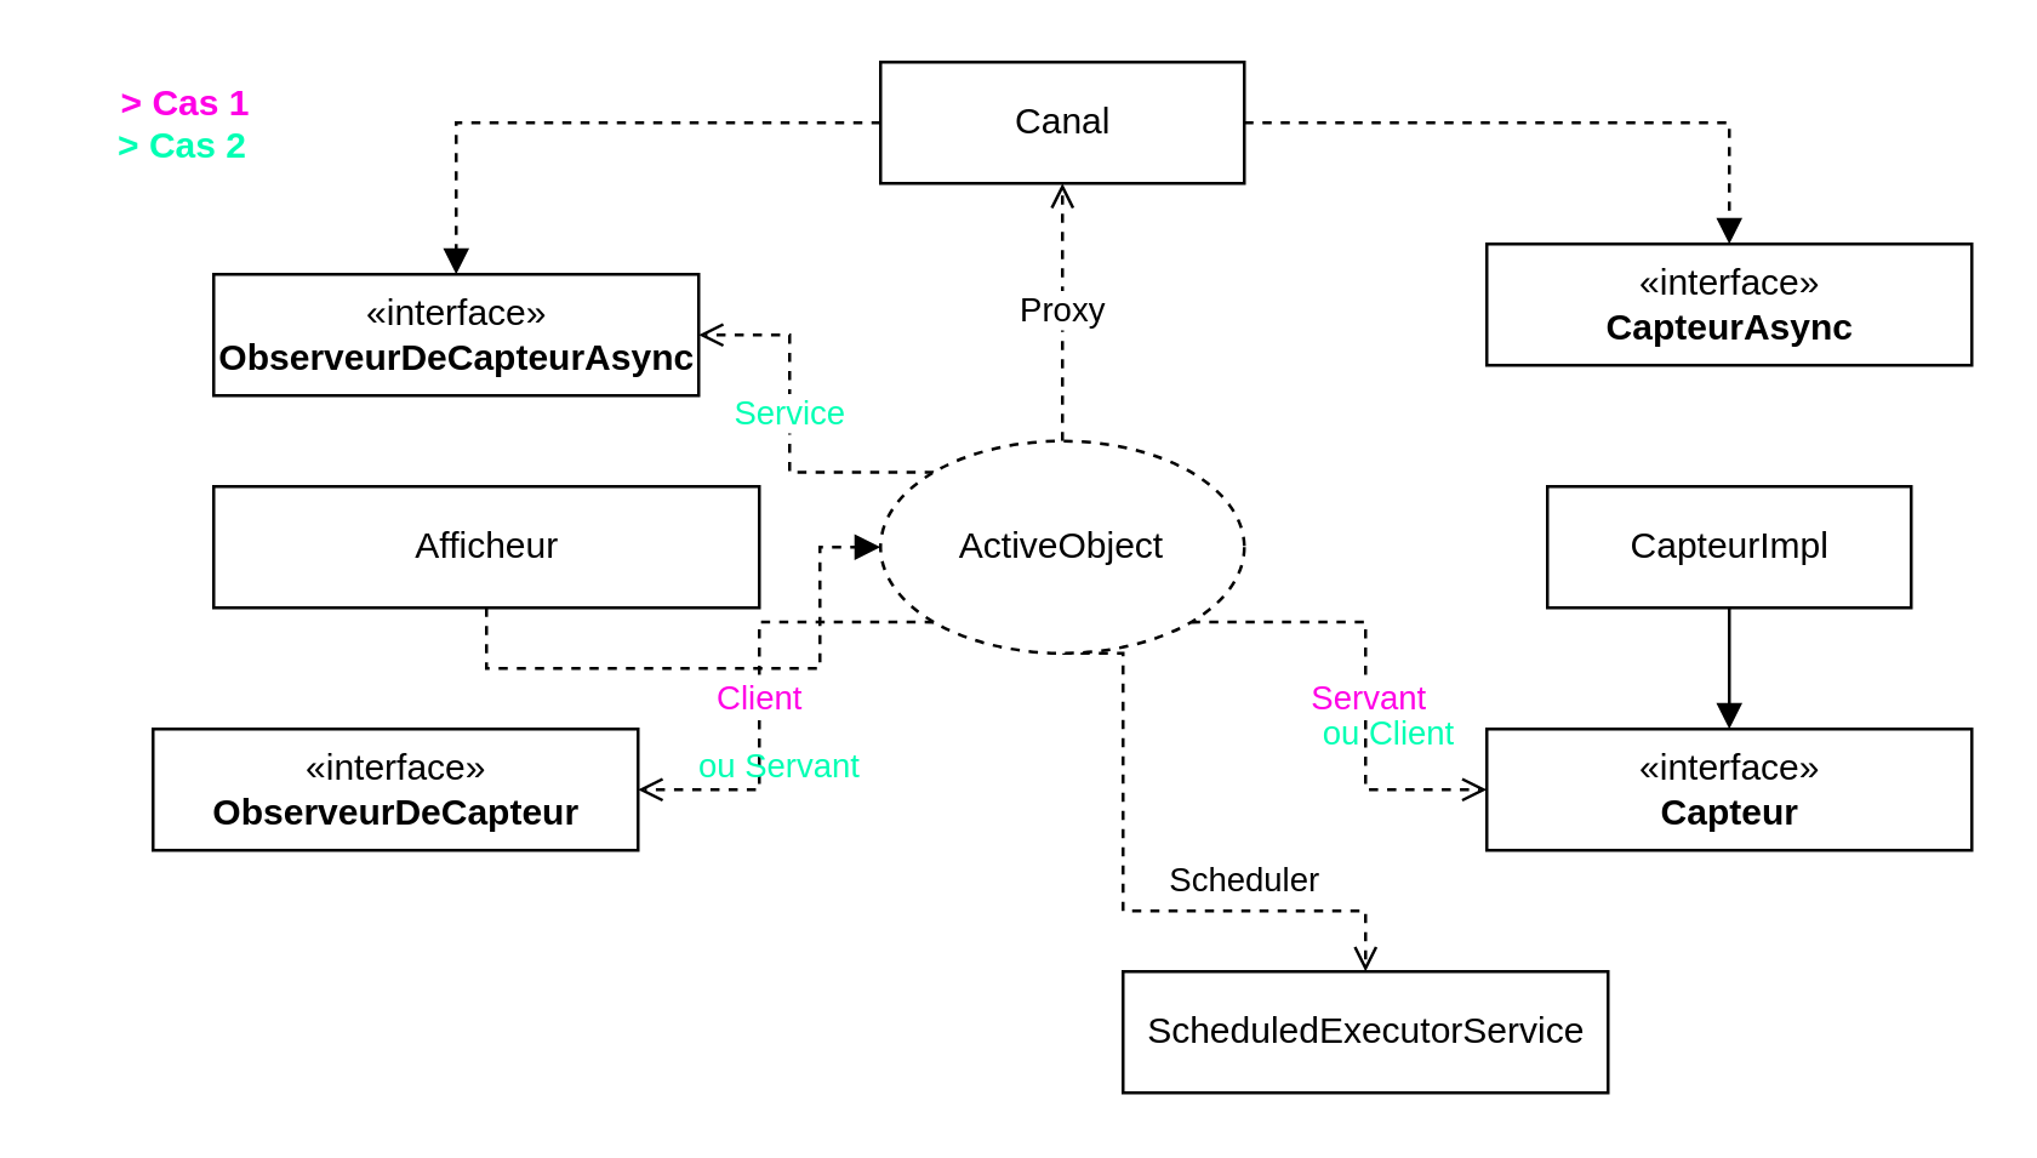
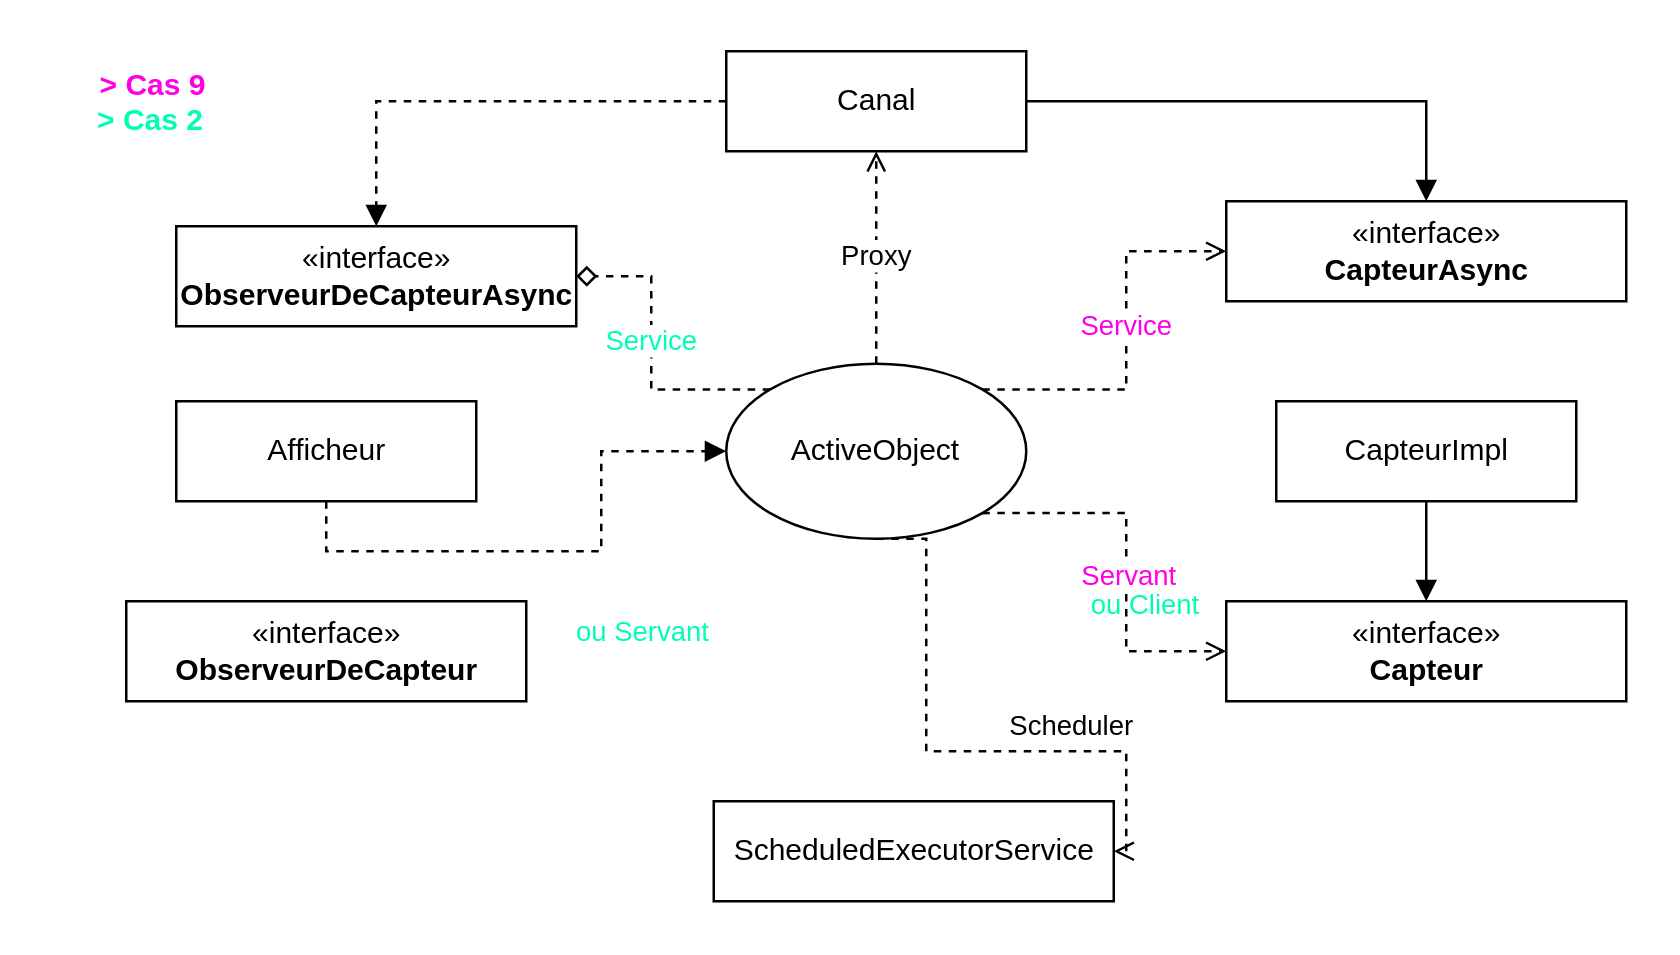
  <mxCell id="0" />
  <mxCell id="1" parent="0" />
  <mxCell id="2" style="edgeStyle=orthogonalEdgeStyle;rounded=0;orthogonalLoop=1;jettySize=auto;html=1;dashed=1;endArrow=block;endFill=1;" edge="1" parent="1" source="4" target="12"><mxGeometry relative="1" as="geometry" /></mxCell>
- <mxCell id="3" style="edgeStyle=orthogonalEdgeStyle;rounded=0;orthogonalLoop=1;jettySize=auto;html=1;exitX=1;exitY=0.5;exitDx=0;exitDy=0;entryX=0.5;entryY=0;entryDx=0;entryDy=0;dashed=1;endArrow=block;endFill=1;" edge="1" parent="1" source="4" target="10"><mxGeometry relative="1" as="geometry" /></mxCell>
+ <mxCell id="3" style="edgeStyle=orthogonalEdgeStyle;rounded=0;orthogonalLoop=1;jettySize=auto;html=1;exitX=1;exitY=0.5;exitDx=0;exitDy=0;entryX=0.5;entryY=0;entryDx=0;entryDy=0;dashed=0;endArrow=block;endFill=1;" edge="1" parent="1" source="4" target="10"><mxGeometry relative="1" as="geometry" /></mxCell>
  <mxCell id="4" value="Canal" style="html=1;" vertex="1" parent="1"><mxGeometry x="290" y="20" width="120" height="40" as="geometry" /></mxCell>
  <mxCell id="5" style="edgeStyle=orthogonalEdgeStyle;rounded=0;orthogonalLoop=1;jettySize=auto;html=1;exitX=0.5;exitY=1;exitDx=0;exitDy=0;dashed=0;endArrow=block;endFill=1;" edge="1" parent="1" source="6" target="9"><mxGeometry relative="1" as="geometry" /></mxCell>
  <mxCell id="6" value="CapteurImpl" style="html=1;" vertex="1" parent="1"><mxGeometry x="510" y="160" width="120" height="40" as="geometry" /></mxCell>
  <mxCell id="7" style="edgeStyle=orthogonalEdgeStyle;rounded=0;orthogonalLoop=1;jettySize=auto;html=1;exitX=0.5;exitY=1;exitDx=0;exitDy=0;dashed=1;endArrow=block;endFill=1;" edge="1" parent="1" source="8" target="20"><mxGeometry relative="1" as="geometry" /></mxCell>
- <mxCell id="8" value="Afficheur" style="html=1;" vertex="1" parent="1"><mxGeometry x="70" y="160" width="180" height="40" as="geometry" /></mxCell>
+ <mxCell id="8" value="Afficheur" style="html=1;" vertex="1" parent="1"><mxGeometry x="70" y="160" width="120" height="40" as="geometry" /></mxCell>
  <mxCell id="9" value="«interface»&lt;br&gt;&lt;b&gt;Capteur&lt;/b&gt;" style="html=1;" vertex="1" parent="1"><mxGeometry x="490" y="240" width="160" height="40" as="geometry" /></mxCell>
  <mxCell id="10" value="«interface»&lt;br&gt;&lt;b&gt;CapteurAsync&lt;/b&gt;" style="html=1;" vertex="1" parent="1"><mxGeometry x="490" y="80" width="160" height="40" as="geometry" /></mxCell>
  <mxCell id="11" value="«interface»&lt;br&gt;&lt;b&gt;ObserveurDeCapteur&lt;/b&gt;" style="html=1;" vertex="1" parent="1"><mxGeometry x="50" y="240" width="160" height="40" as="geometry" /></mxCell>
  <mxCell id="12" value="«interface»&lt;br&gt;&lt;b&gt;ObserveurDeCapteurAsync&lt;/b&gt;" style="html=1;" vertex="1" parent="1"><mxGeometry x="70" y="90" width="160" height="40" as="geometry" /></mxCell>
- <mxCell id="13" value="&lt;font color=&quot;#00ffb3&quot;&gt;Service&lt;/font&gt;" style="edgeStyle=orthogonalEdgeStyle;rounded=0;orthogonalLoop=1;jettySize=auto;html=1;exitX=0;exitY=0;exitDx=0;exitDy=0;entryX=1;entryY=0.5;entryDx=0;entryDy=0;dashed=1;endArrow=open;endFill=0;" edge="1" parent="1" source="20" target="12"><mxGeometry x="0.084" relative="1" as="geometry"><mxPoint as="offset" /></mxGeometry></mxCell>
- <mxCell id="15" value="&lt;font color=&quot;#ff00e6&quot;&gt;Client&lt;/font&gt;" style="edgeStyle=orthogonalEdgeStyle;rounded=0;orthogonalLoop=1;jettySize=auto;html=1;exitX=0;exitY=1;exitDx=0;exitDy=0;entryX=1;entryY=0.5;entryDx=0;entryDy=0;dashed=1;endArrow=open;endFill=0;" edge="1" parent="1" source="20" target="11"><mxGeometry x="0.084" relative="1" as="geometry"><mxPoint as="offset" /></mxGeometry></mxCell>
+ <mxCell id="13" value="&lt;font color=&quot;#00ffb3&quot;&gt;Service&lt;/font&gt;" style="edgeStyle=orthogonalEdgeStyle;rounded=0;orthogonalLoop=1;jettySize=auto;html=1;exitX=0;exitY=0;exitDx=0;exitDy=0;entryX=1;entryY=0.5;entryDx=0;entryDy=0;dashed=1;endArrow=diamond;endFill=0;" edge="1" parent="1" source="20" target="12"><mxGeometry x="0.084" relative="1" as="geometry"><mxPoint as="offset" /></mxGeometry></mxCell>
+ <mxCell id="14" value="&lt;font color=&quot;#ff00e6&quot;&gt;Service&lt;/font&gt;" style="edgeStyle=orthogonalEdgeStyle;rounded=0;orthogonalLoop=1;jettySize=auto;html=1;exitX=1;exitY=0;exitDx=0;exitDy=0;entryX=0;entryY=0.5;entryDx=0;entryDy=0;dashed=1;endArrow=open;endFill=0;" edge="1" parent="1" source="20" target="10"><mxGeometry x="0.084" relative="1" as="geometry"><mxPoint as="offset" /></mxGeometry></mxCell>
  <mxCell id="16" style="edgeStyle=orthogonalEdgeStyle;rounded=0;orthogonalLoop=1;jettySize=auto;html=1;exitX=1;exitY=1;exitDx=0;exitDy=0;entryX=0;entryY=0.5;entryDx=0;entryDy=0;dashed=1;endArrow=open;endFill=0;" edge="1" parent="1" source="20" target="9"><mxGeometry relative="1" as="geometry" /></mxCell>
  <mxCell id="17" value="&lt;font color=&quot;#ff00e6&quot;&gt;Servant&lt;/font&gt;" style="edgeLabel;html=1;align=center;verticalAlign=middle;resizable=0;points=[];" connectable="0" vertex="1" parent="16"><mxGeometry x="-0.482" y="4" relative="1" as="geometry"><mxPoint x="18" y="29" as="offset" /></mxGeometry></mxCell>
  <mxCell id="18" value="Proxy" style="edgeStyle=orthogonalEdgeStyle;rounded=0;orthogonalLoop=1;jettySize=auto;html=1;exitX=0.5;exitY=0;exitDx=0;exitDy=0;entryX=0.5;entryY=1;entryDx=0;entryDy=0;dashed=1;endArrow=open;endFill=0;" edge="1" parent="1" source="20" target="4"><mxGeometry relative="1" as="geometry" /></mxCell>
  <mxCell id="19" value="Scheduler" style="edgeStyle=orthogonalEdgeStyle;rounded=0;orthogonalLoop=1;jettySize=auto;html=1;exitX=0.5;exitY=1;exitDx=0;exitDy=0;dashed=1;endArrow=open;endFill=0;" edge="1" parent="1" source="20" target="25"><mxGeometry x="0.415" y="10" relative="1" as="geometry"><Array as="points"><mxPoint x="370" y="215" /><mxPoint x="370" y="300" /><mxPoint x="450" y="300" /></Array><mxPoint as="offset" /></mxGeometry></mxCell>
- <mxCell id="20" value="ActiveObject" style="ellipse;whiteSpace=wrap;html=1;dashed=1;" vertex="1" parent="1"><mxGeometry x="290" y="145" width="120" height="70" as="geometry" /></mxCell>
- <mxCell id="21" value="&gt; Cas 1" style="text;align=center;fontStyle=1;verticalAlign=middle;spacingLeft=3;spacingRight=3;strokeColor=none;rotatable=0;points=[[0,0.5],[1,0.5]];portConstraint=eastwest;fontColor=#FF00E6;" vertex="1" parent="1"><mxGeometry x="21" y="20" width="80" height="26" as="geometry" /></mxCell>
+ <mxCell id="20" value="ActiveObject" style="ellipse;whiteSpace=wrap;html=1;dashed=0;" vertex="1" parent="1"><mxGeometry x="290" y="145" width="120" height="70" as="geometry" /></mxCell>
+ <mxCell id="21" value="&gt; Cas 9" style="text;align=center;fontStyle=1;verticalAlign=middle;spacingLeft=3;spacingRight=3;strokeColor=none;rotatable=0;points=[[0,0.5],[1,0.5]];portConstraint=eastwest;fontColor=#FF00E6;" vertex="1" parent="1"><mxGeometry x="21" y="20" width="80" height="26" as="geometry" /></mxCell>
  <mxCell id="22" value="&gt; Cas 2" style="text;align=center;fontStyle=1;verticalAlign=middle;spacingLeft=3;spacingRight=3;strokeColor=none;rotatable=0;points=[[0,0.5],[1,0.5]];portConstraint=eastwest;fontColor=#00FFB3;" vertex="1" parent="1"><mxGeometry x="20" y="34" width="80" height="26" as="geometry" /></mxCell>
  <mxCell id="23" value="ou Servant" style="text;align=center;fontStyle=0;verticalAlign=middle;spacingLeft=3;spacingRight=3;strokeColor=none;rotatable=0;points=[[0,0.5],[1,0.5]];portConstraint=eastwest;fontColor=#00FFB3;fontSize=11;" vertex="1" parent="1"><mxGeometry x="217" y="239" width="80" height="26" as="geometry" /></mxCell>
  <mxCell id="24" value="ou Client" style="text;align=center;fontStyle=0;verticalAlign=middle;spacingLeft=3;spacingRight=3;strokeColor=none;rotatable=0;points=[[0,0.5],[1,0.5]];portConstraint=eastwest;fontColor=#00FFB3;fontSize=11;" vertex="1" parent="1"><mxGeometry x="418" y="228" width="80" height="26" as="geometry" /></mxCell>
- <mxCell id="25" value="ScheduledExecutorService" style="html=1;" vertex="1" parent="1"><mxGeometry x="370" y="320" width="160" height="40" as="geometry" /></mxCell>
+ <mxCell id="25" value="ScheduledExecutorService" style="html=1;" vertex="1" parent="1"><mxGeometry x="285" y="320" width="160" height="40" as="geometry" /></mxCell>
